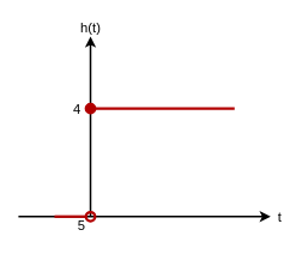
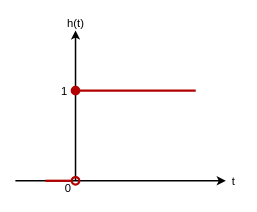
  <mxCell id="0" />
  <mxCell id="1" parent="0" />
  <mxCell id="2" value="" style="endArrow=classic;html=1;strokeWidth=2;" edge="1" parent="1"><mxGeometry width="50" height="50" relative="1" as="geometry"><mxPoint x="100" y="240" as="sourcePoint" /><mxPoint x="100" y="40" as="targetPoint" /></mxGeometry></mxCell>
  <mxCell id="3" value="" style="endArrow=classic;html=1;strokeWidth=2;" edge="1" parent="1"><mxGeometry width="50" height="50" relative="1" as="geometry"><mxPoint x="20" y="240" as="sourcePoint" /><mxPoint x="300" y="240" as="targetPoint" /></mxGeometry></mxCell>
  <mxCell id="4" value="&lt;font style=&quot;font-size: 15px&quot;&gt;h(t)&lt;/font&gt;" style="text;html=1;align=center;verticalAlign=middle;resizable=0;points=[];autosize=1;" vertex="1" parent="1"><mxGeometry x="80" y="20" width="40" height="20" as="geometry" /></mxCell>
  <mxCell id="5" value="&lt;font style=&quot;font-size: 15px&quot;&gt;t&lt;/font&gt;" style="text;html=1;align=center;verticalAlign=middle;resizable=0;points=[];autosize=1;" vertex="1" parent="1"><mxGeometry x="300" y="230" width="20" height="20" as="geometry" /></mxCell>
- <mxCell id="6" value="&lt;font style=&quot;font-size: 15px&quot;&gt;4&lt;/font&gt;" style="text;html=1;align=center;verticalAlign=middle;resizable=0;points=[];autosize=1;" vertex="1" parent="1"><mxGeometry x="75" y="110" width="20" height="20" as="geometry" /></mxCell>
- <mxCell id="7" value="&lt;font style=&quot;font-size: 15px&quot;&gt;5&lt;/font&gt;" style="text;html=1;align=center;verticalAlign=middle;resizable=0;points=[];autosize=1;" vertex="1" parent="1"><mxGeometry x="80" y="240" width="20" height="20" as="geometry" /></mxCell>
+ <mxCell id="6" value="&lt;font style=&quot;font-size: 15px&quot;&gt;1&lt;/font&gt;" style="text;html=1;align=center;verticalAlign=middle;resizable=0;points=[];autosize=1;" vertex="1" parent="1"><mxGeometry x="75" y="110" width="20" height="20" as="geometry" /></mxCell>
+ <mxCell id="7" value="&lt;font style=&quot;font-size: 15px&quot;&gt;0&lt;/font&gt;" style="text;html=1;align=center;verticalAlign=middle;resizable=0;points=[];autosize=1;" vertex="1" parent="1"><mxGeometry x="80" y="240" width="20" height="20" as="geometry" /></mxCell>
  <mxCell id="8" value="" style="endArrow=none;html=1;endFill=0;startArrow=oval;startFill=1;fillColor=#e51400;strokeColor=#B20000;strokeWidth=3;startSize=10;" edge="1" parent="1"><mxGeometry width="50" height="50" relative="1" as="geometry"><mxPoint x="100" y="120" as="sourcePoint" /><mxPoint x="260" y="120" as="targetPoint" /></mxGeometry></mxCell>
  <mxCell id="9" value="" style="endArrow=oval;html=1;strokeWidth=3;fillColor=#e51400;strokeColor=#B20000;endFill=0;targetPerimeterSpacing=0;endSize=10;" edge="1" parent="1"><mxGeometry width="50" height="50" relative="1" as="geometry"><mxPoint x="60" y="240" as="sourcePoint" /><mxPoint x="100" y="240" as="targetPoint" /></mxGeometry></mxCell>
